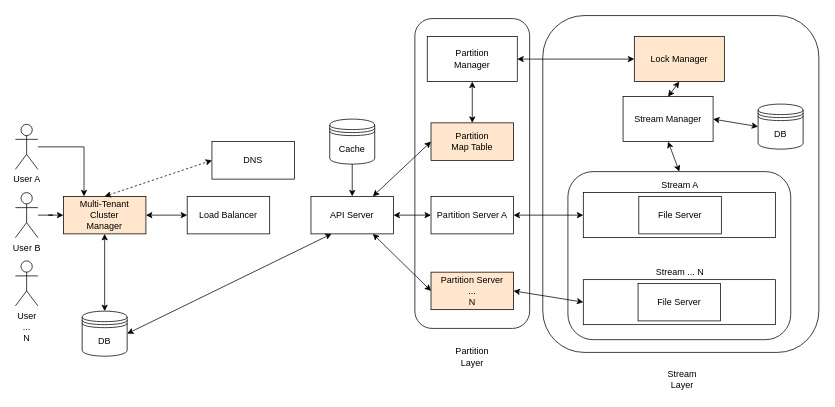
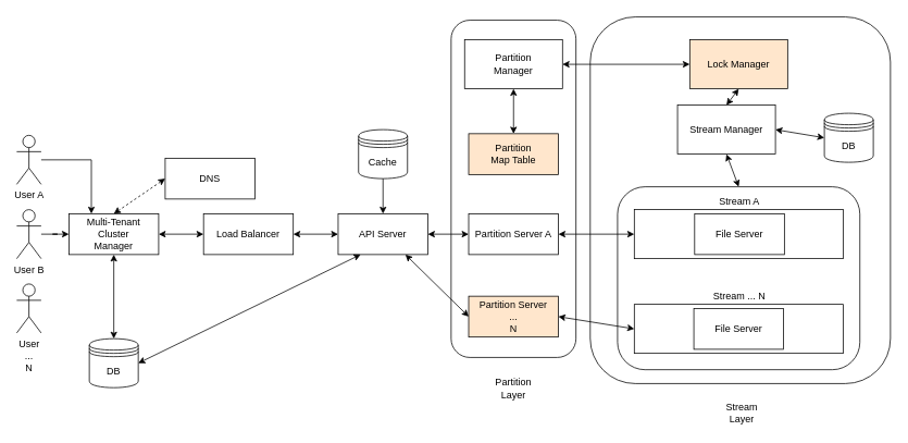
  <mxCell id="0" />
  <mxCell id="1" parent="0" />
  <mxCell id="2" style="edgeStyle=orthogonalEdgeStyle;rounded=0;orthogonalLoop=1;jettySize=auto;html=1;entryX=0.25;entryY=0;entryDx=0;entryDy=0;" edge="1" parent="1" source="3" target="7"><mxGeometry relative="1" as="geometry" /></mxCell>
  <mxCell id="3" value="User A" style="shape=umlActor;verticalLabelPosition=bottom;verticalAlign=top;html=1;" vertex="1" parent="1"><mxGeometry x="20" y="165" width="30" height="60" as="geometry" /></mxCell>
  <mxCell id="4" style="edgeStyle=orthogonalEdgeStyle;rounded=0;orthogonalLoop=1;jettySize=auto;html=1;entryX=0;entryY=0.5;entryDx=0;entryDy=0;" edge="1" parent="1" source="5" target="7"><mxGeometry relative="1" as="geometry" /></mxCell>
  <mxCell id="5" value="User B" style="shape=umlActor;verticalLabelPosition=bottom;verticalAlign=top;html=1;" vertex="1" parent="1"><mxGeometry x="20" y="256" width="30" height="60" as="geometry" /></mxCell>
  <mxCell id="6" value="User &lt;br&gt;...&lt;br&gt;N" style="shape=umlActor;verticalLabelPosition=bottom;verticalAlign=top;html=1;" vertex="1" parent="1"><mxGeometry x="20" y="347" width="30" height="60" as="geometry" /></mxCell>
- <mxCell id="7" value="Multi-Tenant&lt;br&gt;Cluster&lt;br&gt;Manager" style="html=1;whiteSpace=wrap;fillColor=#ffe6cc;" vertex="1" parent="1"><mxGeometry x="84" y="261" width="110" height="50" as="geometry" /></mxCell>
- <mxCell id="8" value="DNS" style="html=1;whiteSpace=wrap;" vertex="1" parent="1"><mxGeometry x="282" y="188" width="110" height="50" as="geometry" /></mxCell>
+ <mxCell id="7" value="Multi-Tenant&lt;br&gt;Cluster&lt;br&gt;Manager" style="html=1;whiteSpace=wrap;" vertex="1" parent="1"><mxGeometry x="84" y="261" width="110" height="50" as="geometry" /></mxCell>
+ <mxCell id="8" value="DNS" style="html=1;whiteSpace=wrap;" vertex="1" parent="1"><mxGeometry x="202" y="193" width="110" height="50" as="geometry" /></mxCell>
  <mxCell id="9" value="Load Balancer" style="html=1;whiteSpace=wrap;" vertex="1" parent="1"><mxGeometry x="249" y="261" width="110" height="50" as="geometry" /></mxCell>
  <mxCell id="10" value="" style="endArrow=classic;startArrow=classic;html=1;rounded=0;exitX=0.5;exitY=0;exitDx=0;exitDy=0;entryX=0;entryY=0.5;entryDx=0;entryDy=0;dashed=1;" edge="1" parent="1" source="7" target="8"><mxGeometry width="50" height="50" relative="1" as="geometry"><mxPoint x="450" y="313" as="sourcePoint" /><mxPoint x="500" y="263" as="targetPoint" /></mxGeometry></mxCell>
  <mxCell id="11" value="" style="endArrow=classic;startArrow=classic;html=1;rounded=0;exitX=0.5;exitY=1;exitDx=0;exitDy=0;entryX=0.5;entryY=0;entryDx=0;entryDy=0;" edge="1" parent="1" source="7" target="15"><mxGeometry width="50" height="50" relative="1" as="geometry"><mxPoint x="450" y="313" as="sourcePoint" /><mxPoint x="139" y="399" as="targetPoint" /></mxGeometry></mxCell>
  <mxCell id="12" value="" style="endArrow=classic;startArrow=classic;html=1;rounded=0;exitX=1;exitY=0.5;exitDx=0;exitDy=0;entryX=0;entryY=0.5;entryDx=0;entryDy=0;" edge="1" parent="1" source="7" target="9"><mxGeometry width="50" height="50" relative="1" as="geometry"><mxPoint x="450" y="313" as="sourcePoint" /><mxPoint x="500" y="263" as="targetPoint" /></mxGeometry></mxCell>
  <mxCell id="13" value="API Server" style="html=1;whiteSpace=wrap;" vertex="1" parent="1"><mxGeometry x="414" y="261" width="110" height="50" as="geometry" /></mxCell>
+ <mxCell id="14" value="" style="endArrow=classic;startArrow=classic;html=1;rounded=0;exitX=1;exitY=0.5;exitDx=0;exitDy=0;entryX=0;entryY=0.5;entryDx=0;entryDy=0;" edge="1" parent="1" source="9" target="13"><mxGeometry width="50" height="50" relative="1" as="geometry"><mxPoint x="450" y="313" as="sourcePoint" /><mxPoint x="500" y="263" as="targetPoint" /></mxGeometry></mxCell>
  <mxCell id="15" value="DB" style="shape=datastore;whiteSpace=wrap;html=1;" vertex="1" parent="1"><mxGeometry x="109" y="414" width="60" height="60" as="geometry" /></mxCell>
  <mxCell id="16" value="Cache" style="shape=datastore;whiteSpace=wrap;html=1;" vertex="1" parent="1"><mxGeometry x="439" y="158" width="60" height="60" as="geometry" /></mxCell>
  <mxCell id="17" value="" style="endArrow=none;startArrow=classic;html=1;rounded=0;exitX=0.5;exitY=0;exitDx=0;exitDy=0;entryX=0.5;entryY=1;entryDx=0;entryDy=0;" edge="1" parent="1" source="13" target="16"><mxGeometry width="50" height="50" relative="1" as="geometry"><mxPoint x="450" y="313" as="sourcePoint" /><mxPoint x="500" y="263" as="targetPoint" /></mxGeometry></mxCell>
  <mxCell id="18" value="" style="endArrow=classic;startArrow=classic;html=1;rounded=0;exitX=1;exitY=0.5;exitDx=0;exitDy=0;entryX=0.25;entryY=1;entryDx=0;entryDy=0;" edge="1" parent="1" source="15" target="13"><mxGeometry width="50" height="50" relative="1" as="geometry"><mxPoint x="450" y="313" as="sourcePoint" /><mxPoint x="500" y="263" as="targetPoint" /></mxGeometry></mxCell>
  <mxCell id="19" value="Partition Server A" style="html=1;whiteSpace=wrap;" vertex="1" parent="1"><mxGeometry x="574" y="261" width="110" height="50" as="geometry" /></mxCell>
  <mxCell id="20" value="Partition Server&lt;br&gt;...&lt;br&gt;N" style="html=1;whiteSpace=wrap;fillColor=#ffe6cc;" vertex="1" parent="1"><mxGeometry x="574" y="362" width="110" height="50" as="geometry" /></mxCell>
  <mxCell id="21" value="" style="endArrow=classic;startArrow=classic;html=1;rounded=0;entryX=0;entryY=0.5;entryDx=0;entryDy=0;exitX=1;exitY=0.5;exitDx=0;exitDy=0;" edge="1" parent="1" source="13" target="19"><mxGeometry width="50" height="50" relative="1" as="geometry"><mxPoint x="546" y="298" as="sourcePoint" /><mxPoint x="500" y="263" as="targetPoint" /></mxGeometry></mxCell>
  <mxCell id="22" value="" style="endArrow=classic;startArrow=classic;html=1;rounded=0;exitX=0.75;exitY=1;exitDx=0;exitDy=0;entryX=0;entryY=0.5;entryDx=0;entryDy=0;" edge="1" parent="1" source="13" target="20"><mxGeometry width="50" height="50" relative="1" as="geometry"><mxPoint x="450" y="313" as="sourcePoint" /><mxPoint x="500" y="263" as="targetPoint" /></mxGeometry></mxCell>
  <mxCell id="23" value="Partition &lt;br&gt;Map Table" style="html=1;whiteSpace=wrap;fillColor=#ffe6cc;" vertex="1" parent="1"><mxGeometry x="574" y="163" width="110" height="50" as="geometry" /></mxCell>
- <mxCell id="24" value="" style="endArrow=classic;startArrow=classic;html=1;rounded=0;entryX=0;entryY=0.5;entryDx=0;entryDy=0;exitX=0.75;exitY=0;exitDx=0;exitDy=0;" edge="1" parent="1" source="13" target="23"><mxGeometry width="50" height="50" relative="1" as="geometry"><mxPoint x="507" y="249" as="sourcePoint" /><mxPoint x="557" y="199" as="targetPoint" /></mxGeometry></mxCell>
  <mxCell id="25" value="" style="rounded=0;whiteSpace=wrap;html=1;" vertex="1" parent="1"><mxGeometry x="777" y="256" width="256" height="60" as="geometry" /></mxCell>
  <mxCell id="26" value="Stream A" style="text;html=1;strokeColor=none;fillColor=none;align=center;verticalAlign=middle;whiteSpace=wrap;rounded=0;" vertex="1" parent="1"><mxGeometry x="876" y="231" width="60" height="30" as="geometry" /></mxCell>
  <mxCell id="27" value="" style="rounded=0;whiteSpace=wrap;html=1;" vertex="1" parent="1"><mxGeometry x="777" y="372" width="256" height="60" as="geometry" /></mxCell>
  <mxCell id="28" value="Stream ... N" style="text;html=1;strokeColor=none;fillColor=none;align=center;verticalAlign=middle;whiteSpace=wrap;rounded=0;" vertex="1" parent="1"><mxGeometry x="855" y="347" width="102" height="30" as="geometry" /></mxCell>
  <mxCell id="29" value="" style="endArrow=classic;startArrow=classic;html=1;rounded=0;entryX=0;entryY=0.5;entryDx=0;entryDy=0;exitX=1;exitY=0.5;exitDx=0;exitDy=0;" edge="1" parent="1" source="20" target="27"><mxGeometry width="50" height="50" relative="1" as="geometry"><mxPoint x="496" y="316" as="sourcePoint" /><mxPoint x="546" y="266" as="targetPoint" /></mxGeometry></mxCell>
  <mxCell id="30" value="" style="endArrow=classic;startArrow=classic;html=1;rounded=0;entryX=0;entryY=0.5;entryDx=0;entryDy=0;exitX=1;exitY=0.5;exitDx=0;exitDy=0;" edge="1" parent="1" source="19" target="25"><mxGeometry width="50" height="50" relative="1" as="geometry"><mxPoint x="708" y="292" as="sourcePoint" /><mxPoint x="801" y="307" as="targetPoint" /></mxGeometry></mxCell>
  <mxCell id="31" value="File Server" style="html=1;whiteSpace=wrap;" vertex="1" parent="1"><mxGeometry x="851" y="261" width="110" height="50" as="geometry" /></mxCell>
  <mxCell id="32" value="File Server" style="html=1;whiteSpace=wrap;" vertex="1" parent="1"><mxGeometry x="850" y="377" width="110" height="50" as="geometry" /></mxCell>
  <mxCell id="33" value="" style="endArrow=classic;startArrow=classic;html=1;rounded=0;entryX=0.5;entryY=1;entryDx=0;entryDy=0;exitX=0.5;exitY=0;exitDx=0;exitDy=0;" edge="1" parent="1" source="23" target="34"><mxGeometry width="50" height="50" relative="1" as="geometry"><mxPoint x="493" y="322" as="sourcePoint" /><mxPoint x="629" y="112" as="targetPoint" /></mxGeometry></mxCell>
  <mxCell id="34" value="Partition&lt;br&gt;Manager" style="rounded=0;whiteSpace=wrap;html=1;" vertex="1" parent="1"><mxGeometry x="569" y="48" width="120" height="60" as="geometry" /></mxCell>
  <mxCell id="35" value="Lock Manager" style="rounded=0;whiteSpace=wrap;html=1;fillColor=#ffe6cc;" vertex="1" parent="1"><mxGeometry x="845" y="48" width="120" height="60" as="geometry" /></mxCell>
  <mxCell id="36" value="" style="endArrow=classic;startArrow=classic;html=1;rounded=0;exitX=1;exitY=0.5;exitDx=0;exitDy=0;entryX=0;entryY=0.5;entryDx=0;entryDy=0;" edge="1" parent="1" source="34" target="35"><mxGeometry width="50" height="50" relative="1" as="geometry"><mxPoint x="493" y="322" as="sourcePoint" /><mxPoint x="543" y="272" as="targetPoint" /></mxGeometry></mxCell>
  <mxCell id="37" value="" style="rounded=1;whiteSpace=wrap;html=1;fillColor=none;" vertex="1" parent="1"><mxGeometry x="552.5" y="24" width="153" height="413" as="geometry" /></mxCell>
  <mxCell id="38" value="Partition&lt;br&gt;Layer" style="text;html=1;strokeColor=none;fillColor=none;align=center;verticalAlign=middle;whiteSpace=wrap;rounded=0;" vertex="1" parent="1"><mxGeometry x="599" y="460" width="60" height="30" as="geometry" /></mxCell>
  <mxCell id="39" value="Stream Manager" style="rounded=0;whiteSpace=wrap;html=1;" vertex="1" parent="1"><mxGeometry x="830" y="128" width="120" height="60" as="geometry" /></mxCell>
  <mxCell id="40" value="" style="rounded=1;whiteSpace=wrap;html=1;fillColor=none;" vertex="1" parent="1"><mxGeometry x="756.5" y="228" width="297" height="224" as="geometry" /></mxCell>
  <mxCell id="41" value="" style="endArrow=classic;startArrow=classic;html=1;rounded=0;entryX=0.5;entryY=1;entryDx=0;entryDy=0;exitX=0.5;exitY=0;exitDx=0;exitDy=0;" edge="1" parent="1" source="40" target="39"><mxGeometry width="50" height="50" relative="1" as="geometry"><mxPoint x="541" y="293" as="sourcePoint" /><mxPoint x="591" y="243" as="targetPoint" /></mxGeometry></mxCell>
  <mxCell id="42" value="Stream Layer" style="text;html=1;strokeColor=none;fillColor=none;align=center;verticalAlign=middle;whiteSpace=wrap;rounded=0;" vertex="1" parent="1"><mxGeometry x="879" y="490" width="60" height="30" as="geometry" /></mxCell>
  <mxCell id="43" value="DB" style="shape=datastore;whiteSpace=wrap;html=1;" vertex="1" parent="1"><mxGeometry x="1010" y="138" width="60" height="60" as="geometry" /></mxCell>
  <mxCell id="44" value="" style="endArrow=classic;startArrow=classic;html=1;rounded=0;entryX=0;entryY=0.5;entryDx=0;entryDy=0;exitX=1;exitY=0.5;exitDx=0;exitDy=0;" edge="1" parent="1" source="39" target="43"><mxGeometry width="50" height="50" relative="1" as="geometry"><mxPoint x="550" y="337" as="sourcePoint" /><mxPoint x="600" y="287" as="targetPoint" /></mxGeometry></mxCell>
  <mxCell id="45" value="" style="endArrow=classic;startArrow=classic;html=1;rounded=0;entryX=0.5;entryY=1;entryDx=0;entryDy=0;exitX=0.5;exitY=0;exitDx=0;exitDy=0;" edge="1" parent="1" source="39" target="35"><mxGeometry width="50" height="50" relative="1" as="geometry"><mxPoint x="550" y="337" as="sourcePoint" /><mxPoint x="600" y="287" as="targetPoint" /></mxGeometry></mxCell>
  <mxCell id="46" value="" style="rounded=1;whiteSpace=wrap;html=1;fillColor=none;" vertex="1" parent="1"><mxGeometry x="723" y="20" width="368" height="449" as="geometry" /></mxCell>
